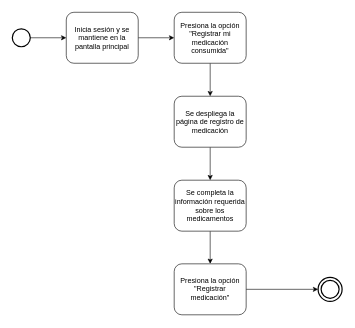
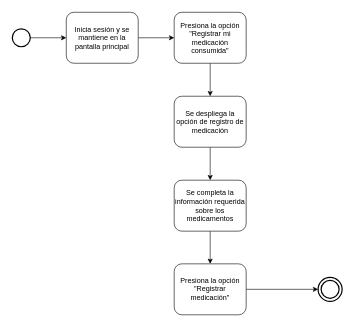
  <mxCell id="0" />
  <mxCell id="1" parent="0" />
  <mxCell id="2" value="" style="strokeWidth=2;html=1;shape=mxgraph.flowchart.start_2;whiteSpace=wrap;" vertex="1" parent="1"><mxGeometry x="20" y="47.5" width="30" height="30" as="geometry" /></mxCell>
  <mxCell id="3" style="edgeStyle=orthogonalEdgeStyle;rounded=0;orthogonalLoop=1;jettySize=auto;html=1;entryX=0;entryY=0.5;entryDx=0;entryDy=0;" edge="1" parent="1" source="4" target="7"><mxGeometry relative="1" as="geometry" /></mxCell>
  <mxCell id="4" value="Inicia sesión y se mantiene en la pantalla principal" style="rounded=1;whiteSpace=wrap;html=1;" vertex="1" parent="1"><mxGeometry x="110" y="20" width="120" height="85" as="geometry" /></mxCell>
  <mxCell id="5" value="" style="endArrow=classic;html=1;rounded=0;exitX=1;exitY=0.5;exitDx=0;exitDy=0;exitPerimeter=0;entryX=0;entryY=0.5;entryDx=0;entryDy=0;" edge="1" parent="1" source="2" target="4"><mxGeometry width="50" height="50" relative="1" as="geometry"><mxPoint x="170" y="352.5" as="sourcePoint" /><mxPoint x="220" y="302.5" as="targetPoint" /></mxGeometry></mxCell>
  <mxCell id="6" style="edgeStyle=orthogonalEdgeStyle;rounded=0;orthogonalLoop=1;jettySize=auto;html=1;entryX=0.5;entryY=0;entryDx=0;entryDy=0;" edge="1" parent="1" source="7" target="9"><mxGeometry relative="1" as="geometry" /></mxCell>
  <mxCell id="7" value="Presiona la opción &quot;Registrar mi medicación consumida&quot;" style="rounded=1;whiteSpace=wrap;html=1;" vertex="1" parent="1"><mxGeometry x="290" y="20" width="120" height="85" as="geometry" /></mxCell>
  <mxCell id="8" style="edgeStyle=orthogonalEdgeStyle;rounded=0;orthogonalLoop=1;jettySize=auto;html=1;entryX=0.5;entryY=0;entryDx=0;entryDy=0;" edge="1" parent="1" source="9" target="11"><mxGeometry relative="1" as="geometry" /></mxCell>
- <mxCell id="9" value="Se despliega la página de registro de medicación" style="rounded=1;whiteSpace=wrap;html=1;" vertex="1" parent="1"><mxGeometry x="290" y="160" width="120" height="85" as="geometry" /></mxCell>
+ <mxCell id="9" value="Se despliega la opción de registro de medicación" style="rounded=1;whiteSpace=wrap;html=1;" vertex="1" parent="1"><mxGeometry x="290" y="160" width="120" height="85" as="geometry" /></mxCell>
  <mxCell id="10" style="edgeStyle=orthogonalEdgeStyle;rounded=0;orthogonalLoop=1;jettySize=auto;html=1;entryX=0.5;entryY=0;entryDx=0;entryDy=0;" edge="1" parent="1" source="11" target="13"><mxGeometry relative="1" as="geometry" /></mxCell>
  <mxCell id="11" value="Se completa la información requerida sobre los medicamentos" style="rounded=1;whiteSpace=wrap;html=1;" vertex="1" parent="1"><mxGeometry x="290" y="300" width="120" height="85" as="geometry" /></mxCell>
  <mxCell id="12" style="edgeStyle=orthogonalEdgeStyle;rounded=0;orthogonalLoop=1;jettySize=auto;html=1;" edge="1" parent="1" source="13" target="14"><mxGeometry relative="1" as="geometry" /></mxCell>
  <mxCell id="13" value="Presiona la opción &quot;Registrar medicación&quot;" style="rounded=1;whiteSpace=wrap;html=1;" vertex="1" parent="1"><mxGeometry x="290" y="439.5" width="120" height="85" as="geometry" /></mxCell>
  <mxCell id="14" value="" style="ellipse;shape=doubleEllipse;whiteSpace=wrap;html=1;aspect=fixed;perimeterSpacing=0;strokeWidth=2;" vertex="1" parent="1"><mxGeometry x="530" y="462" width="40" height="40" as="geometry" /></mxCell>
